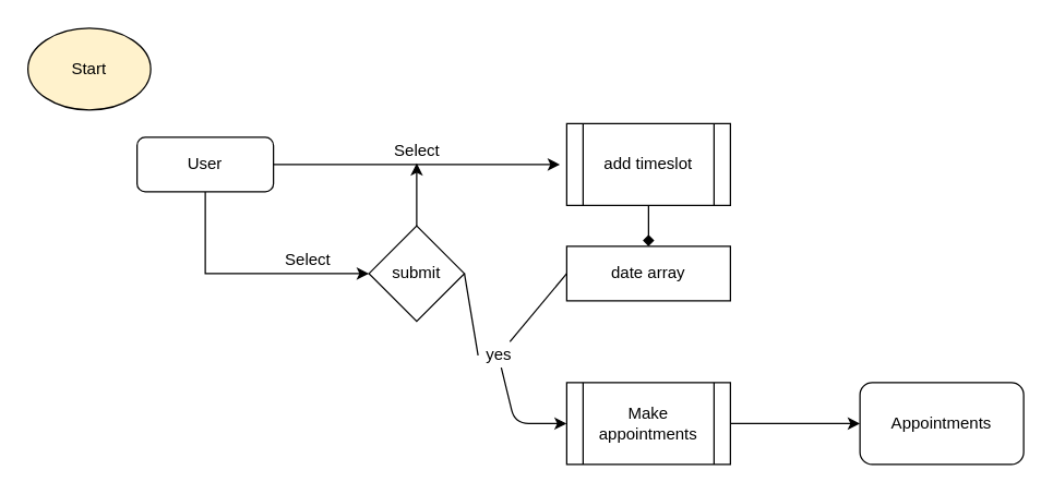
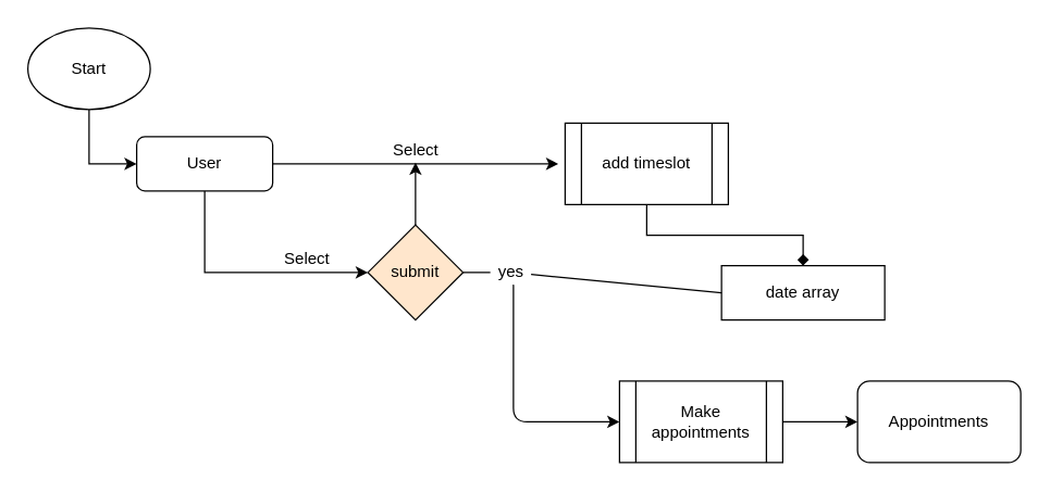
  <mxCell id="0" />
  <mxCell id="1" parent="0" />
- <mxCell id="3" value="Start" style="ellipse;whiteSpace=wrap;html=1;fillColor=#fff2cc;" vertex="1" parent="1"><mxGeometry x="20" y="20" width="90" height="60" as="geometry" /></mxCell>
+ <mxCell id="2" style="edgeStyle=orthogonalEdgeStyle;rounded=0;orthogonalLoop=1;jettySize=auto;html=1;entryX=0;entryY=0.5;entryDx=0;entryDy=0;" edge="1" parent="1" source="3" target="6"><mxGeometry relative="1" as="geometry" /></mxCell>
+ <mxCell id="3" value="Start" style="ellipse;whiteSpace=wrap;html=1;" vertex="1" parent="1"><mxGeometry x="20" y="20" width="90" height="60" as="geometry" /></mxCell>
  <mxCell id="4" value="" style="edgeStyle=orthogonalEdgeStyle;rounded=0;orthogonalLoop=1;jettySize=auto;html=1;" edge="1" parent="1" source="6"><mxGeometry relative="1" as="geometry"><mxPoint x="410" y="120" as="targetPoint" /></mxGeometry></mxCell>
  <mxCell id="5" style="edgeStyle=orthogonalEdgeStyle;rounded=0;orthogonalLoop=1;jettySize=auto;html=1;exitX=0.5;exitY=1;exitDx=0;exitDy=0;entryX=0;entryY=0.5;entryDx=0;entryDy=0;" edge="1" parent="1" source="6" target="12"><mxGeometry relative="1" as="geometry" /></mxCell>
  <mxCell id="6" value="User" style="rounded=1;whiteSpace=wrap;html=1;" vertex="1" parent="1"><mxGeometry x="100" y="100" width="100" height="40" as="geometry" /></mxCell>
  <mxCell id="7" value="Select" style="text;html=1;align=center;verticalAlign=middle;resizable=0;points=[];autosize=1;" vertex="1" parent="1"><mxGeometry x="280" y="100" width="50" height="20" as="geometry" /></mxCell>
  <mxCell id="8" style="edgeStyle=orthogonalEdgeStyle;rounded=0;orthogonalLoop=1;jettySize=auto;html=1;exitX=0.5;exitY=1;exitDx=0;exitDy=0;entryX=0.5;entryY=0;entryDx=0;entryDy=0;endArrow=diamond;" edge="1" parent="1" source="9" target="10"><mxGeometry relative="1" as="geometry" /></mxCell>
  <mxCell id="9" value="add timeslot" style="shape=process;whiteSpace=wrap;html=1;backgroundOutline=1;" vertex="1" parent="1"><mxGeometry x="415" y="90" width="120" height="60" as="geometry" /></mxCell>
- <mxCell id="10" value="date array" style="whiteSpace=wrap;html=1;" vertex="1" parent="1"><mxGeometry x="415" y="180" width="120" height="40" as="geometry" /></mxCell>
+ <mxCell id="10" value="date array" style="whiteSpace=wrap;html=1;" vertex="1" parent="1"><mxGeometry x="530" y="195" width="120" height="40" as="geometry" /></mxCell>
  <mxCell id="11" style="edgeStyle=orthogonalEdgeStyle;rounded=0;orthogonalLoop=1;jettySize=auto;html=1;exitX=0.5;exitY=0;exitDx=0;exitDy=0;entryX=0.5;entryY=0.95;entryDx=0;entryDy=0;entryPerimeter=0;" edge="1" parent="1" source="12" target="7"><mxGeometry relative="1" as="geometry" /></mxCell>
- <mxCell id="12" value="submit" style="rhombus;whiteSpace=wrap;html=1;" vertex="1" parent="1"><mxGeometry x="270" y="165" width="70" height="70" as="geometry" /></mxCell>
+ <mxCell id="12" value="submit" style="rhombus;whiteSpace=wrap;html=1;fillColor=#ffe6cc;" vertex="1" parent="1"><mxGeometry x="270" y="165" width="70" height="70" as="geometry" /></mxCell>
  <mxCell id="13" value="Select" style="text;html=1;align=center;verticalAlign=middle;resizable=0;points=[];autosize=1;" vertex="1" parent="1"><mxGeometry x="200" y="180" width="50" height="20" as="geometry" /></mxCell>
  <mxCell id="14" style="edgeStyle=orthogonalEdgeStyle;rounded=0;orthogonalLoop=1;jettySize=auto;html=1;exitX=1;exitY=0.5;exitDx=0;exitDy=0;" edge="1" parent="1" source="15"><mxGeometry relative="1" as="geometry"><mxPoint x="630" y="310" as="targetPoint" /></mxGeometry></mxCell>
- <mxCell id="15" value="Make appointments" style="shape=process;whiteSpace=wrap;html=1;backgroundOutline=1;" vertex="1" parent="1"><mxGeometry x="415" y="280" width="120" height="60" as="geometry" /></mxCell>
+ <mxCell id="15" value="Make appointments" style="shape=process;whiteSpace=wrap;html=1;backgroundOutline=1;" vertex="1" parent="1"><mxGeometry x="455" y="280" width="120" height="60" as="geometry" /></mxCell>
  <mxCell id="16" value="" style="endArrow=none;html=1;entryX=0;entryY=0.5;entryDx=0;entryDy=0;" edge="1" parent="1" source="17" target="10"><mxGeometry width="50" height="50" relative="1" as="geometry"><mxPoint x="340" y="199" as="sourcePoint" /><mxPoint x="400" y="199" as="targetPoint" /></mxGeometry></mxCell>
- <mxCell id="17" value="yes" style="text;html=1;align=center;verticalAlign=middle;resizable=0;points=[];autosize=1;" vertex="1" parent="1"><mxGeometry x="350" y="250" width="30" height="20" as="geometry" /></mxCell>
+ <mxCell id="17" value="yes" style="text;html=1;align=center;verticalAlign=middle;resizable=0;points=[];autosize=1;" vertex="1" parent="1"><mxGeometry x="360" y="190" width="30" height="20" as="geometry" /></mxCell>
  <mxCell id="18" value="" style="endArrow=none;html=1;entryX=0;entryY=0.5;entryDx=0;entryDy=0;" edge="1" parent="1" target="17"><mxGeometry width="50" height="50" relative="1" as="geometry"><mxPoint x="340" y="200" as="sourcePoint" /><mxPoint x="415" y="200" as="targetPoint" /></mxGeometry></mxCell>
  <mxCell id="19" value="" style="endArrow=classic;html=1;exitX=0.567;exitY=0.95;exitDx=0;exitDy=0;exitPerimeter=0;entryX=0;entryY=0.5;entryDx=0;entryDy=0;" edge="1" parent="1" source="17" target="15"><mxGeometry width="50" height="50" relative="1" as="geometry"><mxPoint x="390" y="300" as="sourcePoint" /><mxPoint x="440" y="250" as="targetPoint" /><Array as="points"><mxPoint x="377" y="310" /></Array></mxGeometry></mxCell>
  <mxCell id="20" value="Appointments" style="rounded=1;whiteSpace=wrap;html=1;" vertex="1" parent="1"><mxGeometry x="630" y="280" width="120" height="60" as="geometry" /></mxCell>
